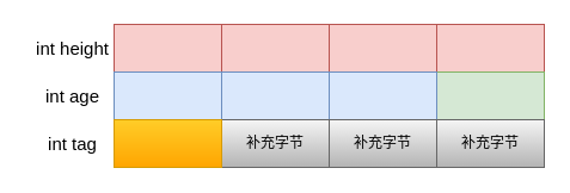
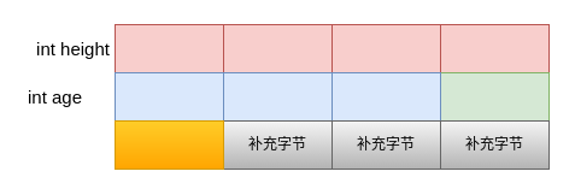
  <mxCell id="0" />
  <mxCell id="1" parent="0" />
  <mxCell id="2" value="" style="rounded=0;whiteSpace=wrap;html=1;fillColor=#f8cecc;strokeColor=#b85450;" vertex="1" parent="1"><mxGeometry x="185" y="20" width="90" height="40" as="geometry" /></mxCell>
  <mxCell id="3" value="" style="rounded=0;whiteSpace=wrap;html=1;fillColor=#f8cecc;strokeColor=#b85450;" vertex="1" parent="1"><mxGeometry x="95" y="20" width="90" height="40" as="geometry" /></mxCell>
  <mxCell id="4" value="" style="rounded=0;whiteSpace=wrap;html=1;fillColor=#f8cecc;strokeColor=#b85450;" vertex="1" parent="1"><mxGeometry x="365" y="20" width="90" height="40" as="geometry" /></mxCell>
  <mxCell id="5" value="" style="rounded=0;whiteSpace=wrap;html=1;fillColor=#f8cecc;strokeColor=#b85450;" vertex="1" parent="1"><mxGeometry x="275" y="20" width="90" height="40" as="geometry" /></mxCell>
  <mxCell id="6" value="" style="rounded=0;whiteSpace=wrap;html=1;fillColor=#dae8fc;strokeColor=#6c8ebf;" vertex="1" parent="1"><mxGeometry x="185" y="60" width="90" height="40" as="geometry" /></mxCell>
  <mxCell id="7" value="" style="rounded=0;whiteSpace=wrap;html=1;fillColor=#dae8fc;strokeColor=#6c8ebf;" vertex="1" parent="1"><mxGeometry x="95" y="60" width="90" height="40" as="geometry" /></mxCell>
  <mxCell id="8" value="" style="rounded=0;whiteSpace=wrap;html=1;fillColor=#d5e8d4;strokeColor=#82b366;" vertex="1" parent="1"><mxGeometry x="365" y="60" width="90" height="40" as="geometry" /></mxCell>
  <mxCell id="9" value="" style="rounded=0;whiteSpace=wrap;html=1;fillColor=#dae8fc;strokeColor=#6c8ebf;" vertex="1" parent="1"><mxGeometry x="275" y="60" width="90" height="40" as="geometry" /></mxCell>
  <mxCell id="10" value="补充字节" style="rounded=0;whiteSpace=wrap;html=1;fillColor=#f5f5f5;gradientColor=#b3b3b3;strokeColor=#666666;" vertex="1" parent="1"><mxGeometry x="185" y="100" width="90" height="40" as="geometry" /></mxCell>
  <mxCell id="11" value="" style="rounded=0;whiteSpace=wrap;html=1;fillColor=#ffcd28;strokeColor=#d79b00;gradientColor=#ffa500;" vertex="1" parent="1"><mxGeometry x="95" y="100" width="90" height="40" as="geometry" /></mxCell>
  <mxCell id="12" value="补充字节" style="rounded=0;whiteSpace=wrap;html=1;fillColor=#f5f5f5;strokeColor=#666666;gradientColor=#b3b3b3;" vertex="1" parent="1"><mxGeometry x="365" y="100" width="90" height="40" as="geometry" /></mxCell>
  <mxCell id="13" value="补充字节" style="rounded=0;whiteSpace=wrap;html=1;fillColor=#f5f5f5;strokeColor=#666666;gradientColor=#b3b3b3;" vertex="1" parent="1"><mxGeometry x="275" y="100" width="90" height="40" as="geometry" /></mxCell>
  <mxCell id="14" value="int height" style="text;html=1;align=center;verticalAlign=middle;resizable=0;points=[];autosize=1;strokeColor=none;fillColor=none;fontSize=15;" vertex="1" parent="1"><mxGeometry x="20" y="25" width="80" height="30" as="geometry" /></mxCell>
- <mxCell id="15" value="int age" style="text;html=1;align=center;verticalAlign=middle;resizable=0;points=[];autosize=1;strokeColor=none;fillColor=none;fontSize=15;" vertex="1" parent="1"><mxGeometry x="25" y="65" width="70" height="30" as="geometry" /></mxCell>
- <mxCell id="16" value="int tag" style="text;html=1;align=center;verticalAlign=middle;resizable=0;points=[];autosize=1;strokeColor=none;fillColor=none;fontSize=15;" vertex="1" parent="1"><mxGeometry x="30" y="105" width="60" height="30" as="geometry" /></mxCell>
+ <mxCell id="15" value="int age" style="text;html=1;align=center;verticalAlign=middle;resizable=0;points=[];autosize=1;strokeColor=none;fillColor=none;fontSize=15;" vertex="1" parent="1"><mxGeometry x="10" y="65" width="70" height="30" as="geometry" /></mxCell>
